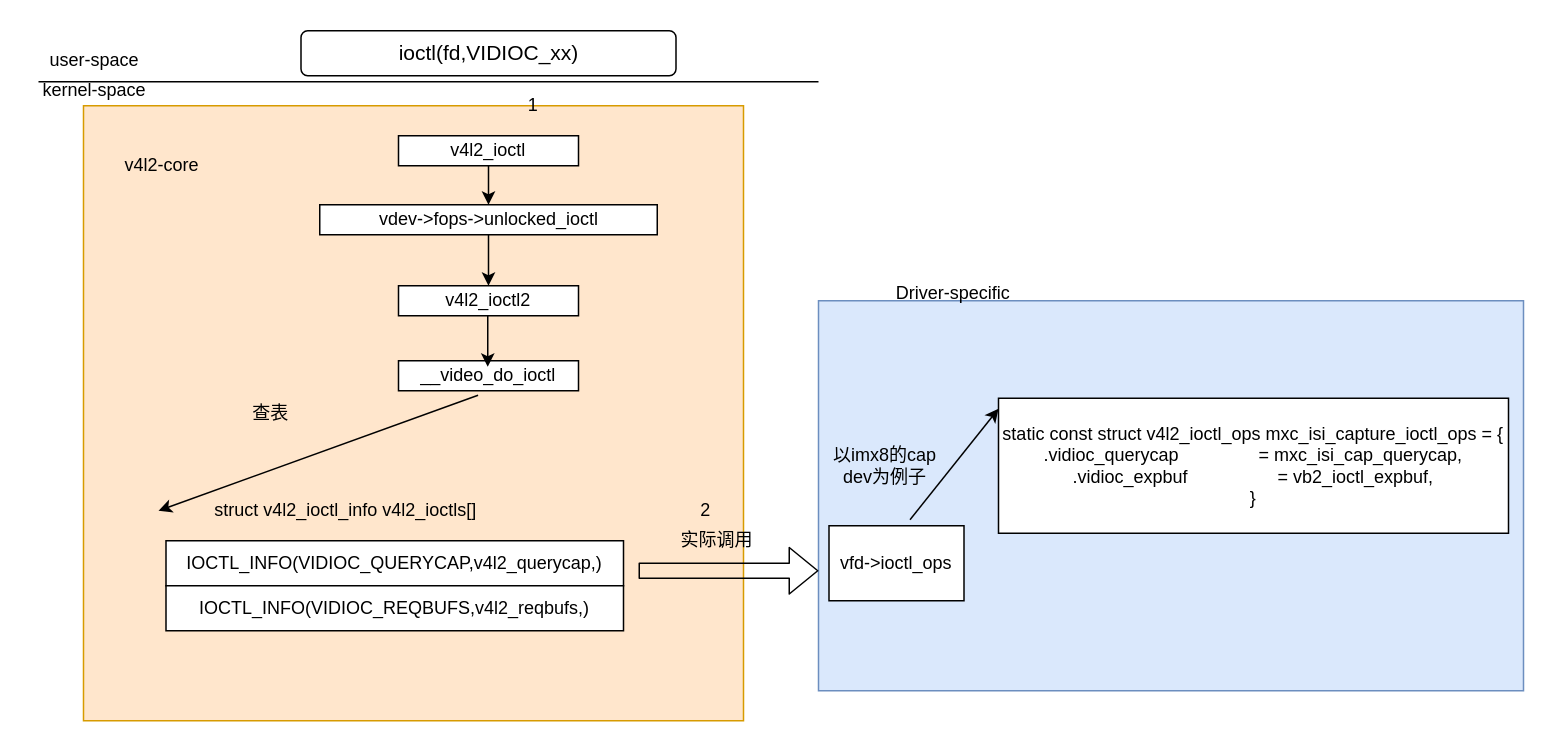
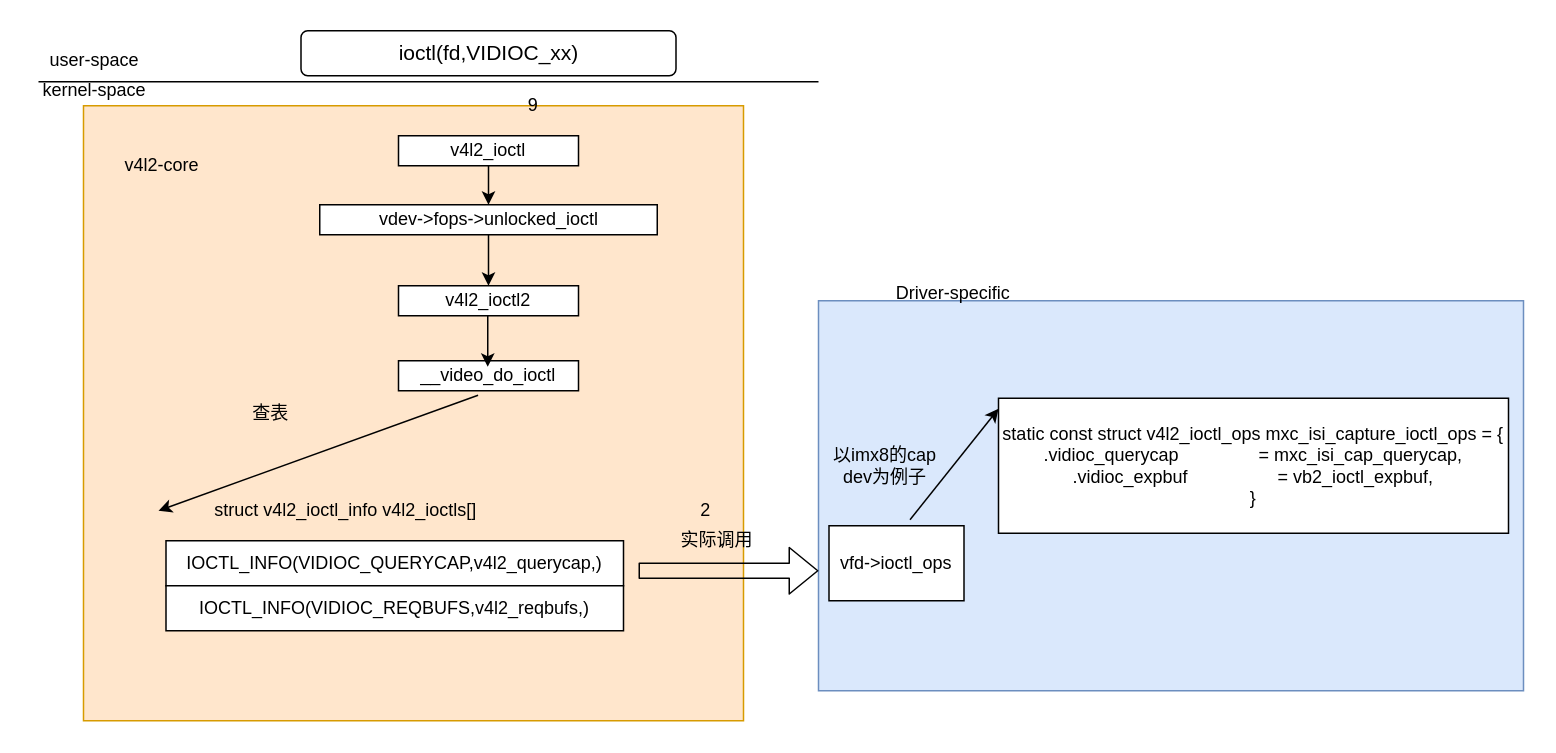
  <mxCell id="0" />
  <mxCell id="1" parent="0" />
  <mxCell id="2" value="" style="rounded=0;whiteSpace=wrap;html=1;fillColor=#dae8fc;strokeColor=#6c8ebf;" vertex="1" parent="1"><mxGeometry x="545" y="200" width="470" height="260" as="geometry" /></mxCell>
  <mxCell id="3" value="" style="rounded=0;whiteSpace=wrap;html=1;fillColor=#ffe6cc;strokeColor=#d79b00;" vertex="1" parent="1"><mxGeometry x="55" y="70" width="440" height="410" as="geometry" /></mxCell>
  <mxCell id="4" value="&lt;font style=&quot;font-size: 14px&quot;&gt;ioctl(fd,VIDIOC_xx)&lt;/font&gt;" style="html=1;rounded=1;" vertex="1" parent="1"><mxGeometry x="200" y="20" width="250" height="30" as="geometry" /></mxCell>
  <mxCell id="5" value="v4l2_ioctl" style="rounded=0;whiteSpace=wrap;html=1;" vertex="1" parent="1"><mxGeometry x="265" y="90" width="120" height="20" as="geometry" /></mxCell>
  <mxCell id="6" value="vdev-&amp;gt;fops-&amp;gt;unlocked_ioctl" style="rounded=0;whiteSpace=wrap;html=1;" vertex="1" parent="1"><mxGeometry x="212.5" y="136" width="225" height="20" as="geometry" /></mxCell>
  <mxCell id="7" value="" style="endArrow=classic;html=1;exitX=0.5;exitY=1;exitDx=0;exitDy=0;" edge="1" parent="1" source="5" target="6"><mxGeometry width="50" height="50" relative="1" as="geometry"><mxPoint x="305" y="280" as="sourcePoint" /><mxPoint x="355" y="230" as="targetPoint" /></mxGeometry></mxCell>
  <mxCell id="8" value="v4l2_ioctl2" style="rounded=0;whiteSpace=wrap;html=1;" vertex="1" parent="1"><mxGeometry x="265" y="190" width="120" height="20" as="geometry" /></mxCell>
  <mxCell id="9" value="" style="endArrow=classic;html=1;exitX=0.5;exitY=1;exitDx=0;exitDy=0;entryX=0.5;entryY=0;entryDx=0;entryDy=0;" edge="1" parent="1" source="6" target="8"><mxGeometry width="50" height="50" relative="1" as="geometry"><mxPoint x="325" y="330" as="sourcePoint" /><mxPoint x="375" y="280" as="targetPoint" /></mxGeometry></mxCell>
  <mxCell id="10" value="__video_do_ioctl" style="rounded=0;whiteSpace=wrap;html=1;" vertex="1" parent="1"><mxGeometry x="265" y="240" width="120" height="20" as="geometry" /></mxCell>
  <mxCell id="11" value="" style="endArrow=classic;html=1;exitX=0.5;exitY=1;exitDx=0;exitDy=0;entryX=0.5;entryY=0;entryDx=0;entryDy=0;" edge="1" parent="1"><mxGeometry width="50" height="50" relative="1" as="geometry"><mxPoint x="324.5" y="210" as="sourcePoint" /><mxPoint x="324.5" y="244" as="targetPoint" /></mxGeometry></mxCell>
  <mxCell id="12" value="" style="endArrow=classic;html=1;exitX=0.442;exitY=1.15;exitDx=0;exitDy=0;exitPerimeter=0;" edge="1" parent="1" source="10"><mxGeometry width="50" height="50" relative="1" as="geometry"><mxPoint x="95" y="340" as="sourcePoint" /><mxPoint x="105" y="340" as="targetPoint" /></mxGeometry></mxCell>
  <mxCell id="13" value="struct v4l2_ioctl_info v4l2_ioctls[]" style="text;html=1;strokeColor=none;fillColor=none;align=center;verticalAlign=middle;whiteSpace=wrap;rounded=0;" vertex="1" parent="1"><mxGeometry x="135" y="330" width="190" height="20" as="geometry" /></mxCell>
  <mxCell id="14" value="IOCTL_INFO(VIDIOC_QUERYCAP,v4l2_querycap,)" style="rounded=0;whiteSpace=wrap;html=1;" vertex="1" parent="1"><mxGeometry x="110" y="360" width="305" height="30" as="geometry" /></mxCell>
  <mxCell id="15" value="IOCTL_INFO(VIDIOC_REQBUFS,v4l2_reqbufs,)" style="rounded=0;whiteSpace=wrap;html=1;" vertex="1" parent="1"><mxGeometry x="110" y="390" width="305" height="30" as="geometry" /></mxCell>
  <mxCell id="16" value="" style="shape=flexArrow;endArrow=classic;html=1;" edge="1" parent="1"><mxGeometry width="50" height="50" relative="1" as="geometry"><mxPoint x="425" y="380" as="sourcePoint" /><mxPoint x="545" y="380" as="targetPoint" /></mxGeometry></mxCell>
  <mxCell id="17" value="实际调用" style="text;html=1;strokeColor=none;fillColor=none;align=center;verticalAlign=middle;whiteSpace=wrap;rounded=0;" vertex="1" parent="1"><mxGeometry x="450" y="350" width="55" height="20" as="geometry" /></mxCell>
  <mxCell id="18" value="static const struct v4l2_ioctl_ops mxc_isi_capture_ioctl_ops = {&lt;br&gt;.vidioc_querycap&amp;nbsp; &amp;nbsp; &amp;nbsp; &amp;nbsp; &amp;nbsp; &amp;nbsp; &amp;nbsp; &amp;nbsp; = mxc_isi_cap_querycap,&lt;br&gt;.vidioc_expbuf&amp;nbsp; &amp;nbsp; &amp;nbsp; &amp;nbsp; &amp;nbsp; &amp;nbsp; &amp;nbsp; &amp;nbsp; &amp;nbsp; = vb2_ioctl_expbuf,&lt;br&gt;}" style="rounded=0;whiteSpace=wrap;html=1;" vertex="1" parent="1"><mxGeometry x="665" y="265" width="340" height="90" as="geometry" /></mxCell>
  <mxCell id="19" value="vfd-&amp;gt;ioctl_ops" style="rounded=0;whiteSpace=wrap;html=1;" vertex="1" parent="1"><mxGeometry x="552" y="350" width="90" height="50" as="geometry" /></mxCell>
  <mxCell id="20" value="" style="endArrow=classic;html=1;exitX=0.6;exitY=-0.08;exitDx=0;exitDy=0;exitPerimeter=0;entryX=0;entryY=0.078;entryDx=0;entryDy=0;entryPerimeter=0;" edge="1" parent="1" source="19" target="18"><mxGeometry width="50" height="50" relative="1" as="geometry"><mxPoint x="635" y="340" as="sourcePoint" /><mxPoint x="715" y="240" as="targetPoint" /></mxGeometry></mxCell>
  <mxCell id="21" value="Driver-specific" style="text;html=1;strokeColor=none;fillColor=none;align=center;verticalAlign=middle;whiteSpace=wrap;rounded=0;" vertex="1" parent="1"><mxGeometry x="575" y="180" width="120" height="30" as="geometry" /></mxCell>
  <mxCell id="22" value="以imx8的cap dev为例子" style="text;html=1;strokeColor=none;fillColor=none;align=center;verticalAlign=middle;whiteSpace=wrap;rounded=0;" vertex="1" parent="1"><mxGeometry x="552" y="290" width="75" height="40" as="geometry" /></mxCell>
  <mxCell id="23" value="v4l2-core" style="text;html=1;strokeColor=none;fillColor=none;align=center;verticalAlign=middle;whiteSpace=wrap;rounded=0;" vertex="1" parent="1"><mxGeometry x="70" y="90" width="75" height="40" as="geometry" /></mxCell>
  <mxCell id="24" value="查表" style="text;html=1;strokeColor=none;fillColor=none;align=center;verticalAlign=middle;whiteSpace=wrap;rounded=0;" vertex="1" parent="1"><mxGeometry x="160" y="260" width="40" height="30" as="geometry" /></mxCell>
  <mxCell id="25" value="" style="endArrow=none;html=1;" edge="1" parent="1"><mxGeometry width="50" height="50" relative="1" as="geometry"><mxPoint x="25" y="54" as="sourcePoint" /><mxPoint x="545" y="54" as="targetPoint" /></mxGeometry></mxCell>
  <mxCell id="26" value="user-space" style="text;html=1;strokeColor=none;fillColor=none;align=center;verticalAlign=middle;whiteSpace=wrap;rounded=0;" vertex="1" parent="1"><mxGeometry x="30" y="30" width="65" height="20" as="geometry" /></mxCell>
  <mxCell id="27" value="kernel-space" style="text;html=1;strokeColor=none;fillColor=none;align=center;verticalAlign=middle;whiteSpace=wrap;rounded=0;" vertex="1" parent="1"><mxGeometry x="20" y="50" width="85" height="20" as="geometry" /></mxCell>
- <mxCell id="28" value="1" style="text;html=1;strokeColor=none;fillColor=none;align=center;verticalAlign=middle;whiteSpace=wrap;rounded=0;" vertex="1" parent="1"><mxGeometry x="335" y="60" width="40" height="20" as="geometry" /></mxCell>
+ <mxCell id="28" value="9" style="text;html=1;strokeColor=none;fillColor=none;align=center;verticalAlign=middle;whiteSpace=wrap;rounded=0;" vertex="1" parent="1"><mxGeometry x="335" y="60" width="40" height="20" as="geometry" /></mxCell>
  <mxCell id="29" value="2" style="text;html=1;strokeColor=none;fillColor=none;align=center;verticalAlign=middle;whiteSpace=wrap;rounded=0;" vertex="1" parent="1"><mxGeometry x="450" y="330" width="40" height="20" as="geometry" /></mxCell>
